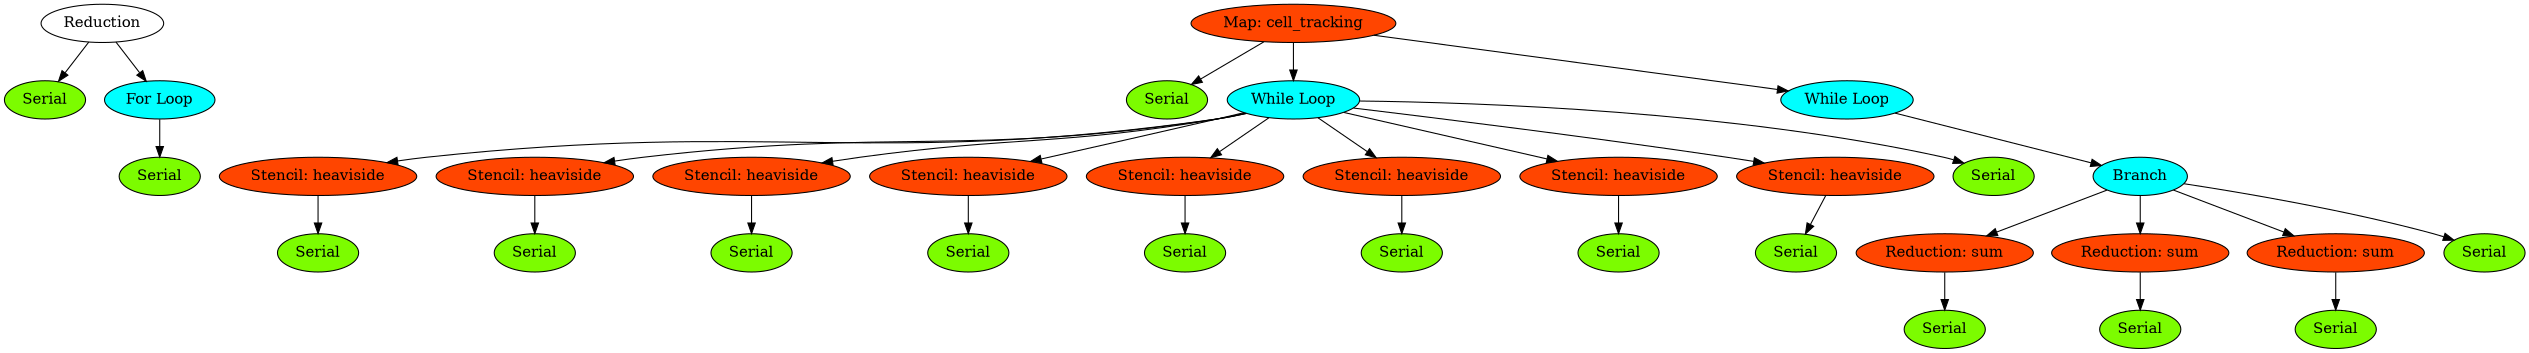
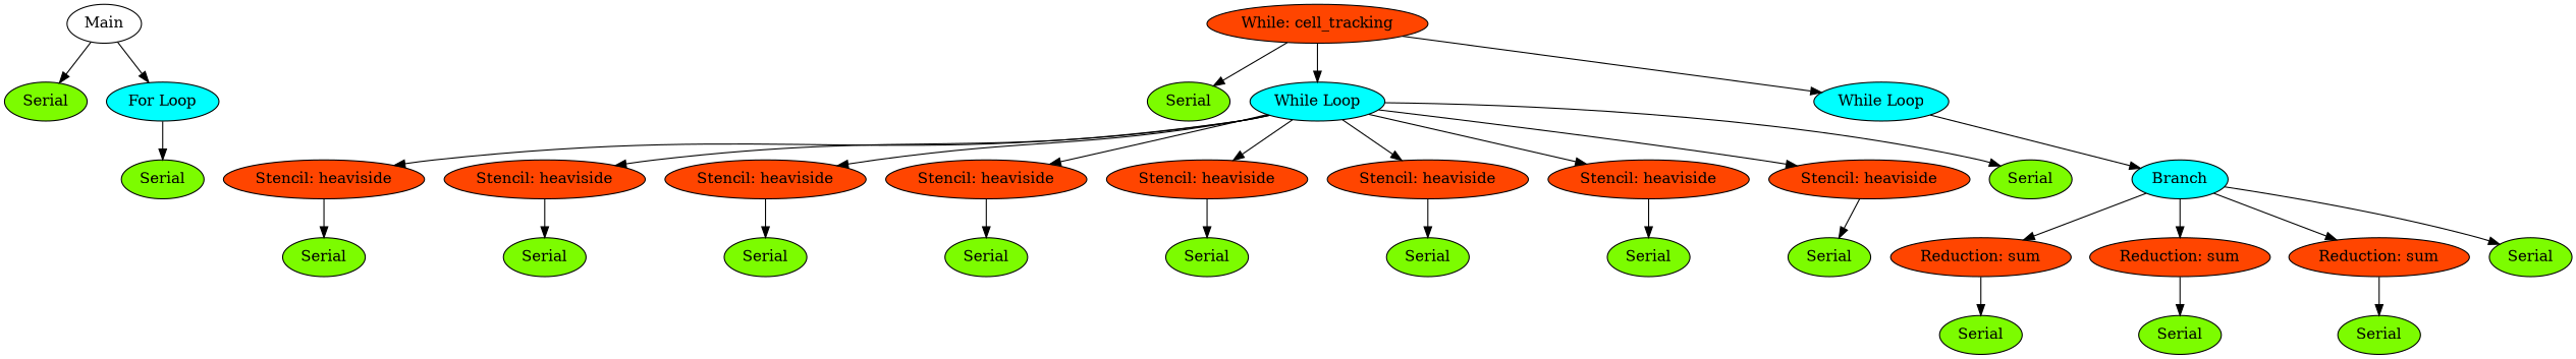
  digraph {
    node [fillcolor=lawngreen style=filled]
-   n1 [label=Reduction fillcolor="" style=""]
+   n1 [label=Main fillcolor="" style=""]
    n2 [label=Serial]
    n3 [fillcolor=cyan label="For Loop"]
    n4 [label=Serial]
-   n5 [fillcolor=orangered label="Map: cell_tracking"]
+   n5 [fillcolor=orangered label="While: cell_tracking"]
    n6 [label=Serial]
    n7 [fillcolor=cyan label="While Loop"]
    n8 [fillcolor=cyan label="While Loop"]
    n9 [fillcolor=orangered label="Stencil: heaviside"]
    n10 [fillcolor=orangered label="Stencil: heaviside"]
    n11 [fillcolor=orangered label="Stencil: heaviside"]
    n12 [fillcolor=orangered label="Stencil: heaviside"]
    n13 [fillcolor=orangered label="Stencil: heaviside"]
    n14 [fillcolor=orangered label="Stencil: heaviside"]
    n15 [fillcolor=orangered label="Stencil: heaviside"]
    n16 [fillcolor=orangered label="Stencil: heaviside"]
    n17 [label=Serial]
    n18 [fillcolor=cyan label=Branch]
    n19 [label=Serial]
    n20 [label=Serial]
    n21 [label=Serial]
    n22 [label=Serial]
    n23 [label=Serial]
    n24 [label=Serial]
    n25 [label=Serial]
    n26 [label=Serial]
    n27 [fillcolor=orangered label="Reduction: sum"]
    n28 [fillcolor=orangered label="Reduction: sum"]
    n29 [fillcolor=orangered label="Reduction: sum"]
    n30 [label=Serial]
    n31 [label=Serial]
    n32 [label=Serial]
    n33 [label=Serial]
    n1 -> n2
    n1 -> n3
    n3 -> n4
    n5 -> n6
    n5 -> n7
    n5 -> n8
    n7 -> n9
    n7 -> n10
    n7 -> n11
    n7 -> n12
    n7 -> n13
    n7 -> n14
    n7 -> n15
    n7 -> n16
    n7 -> n17
    n8 -> n18
    n9 -> n19
    n10 -> n20
    n11 -> n21
    n12 -> n22
    n13 -> n23
    n14 -> n24
    n15 -> n25
    n16 -> n26
    n18 -> n27
    n18 -> n28
    n18 -> n29
    n18 -> n30
    n27 -> n31
    n28 -> n32
    n29 -> n33
  }
